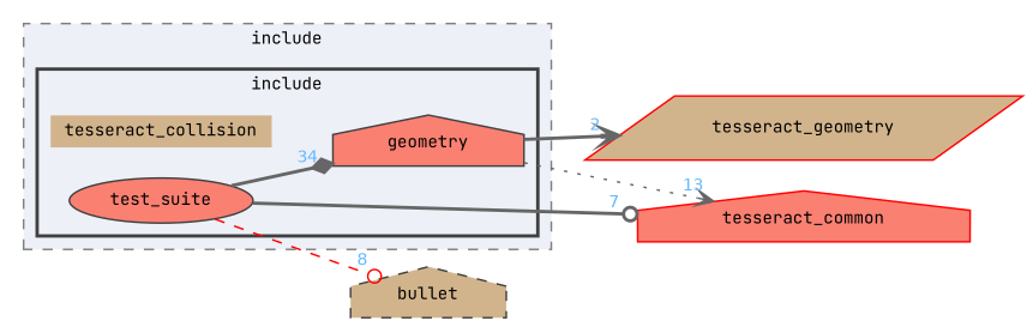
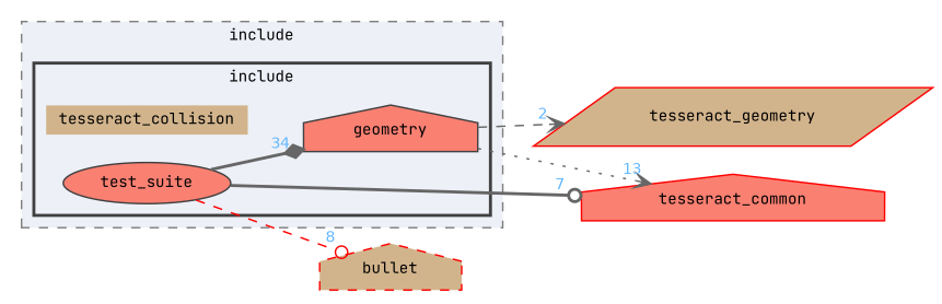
  digraph {
    compound=true
    fontname="JetBrains Mono"
    rankdir=LR
    node [fillcolor=tan fontname="JetBrains Mono" fontsize=10 shape=house style=filled color=red]
    edge [arrowhead=vee color=gray40 fontcolor=steelblue1 fontname="JetBrains Mono" fontsize=10 labeldistance=1.5 labelfontname=Helvetica labelfontsize=10 style=dashed]
    n1 [height=0.2 label=tesseract_collision shape=plaintext width=0.4 color=""]
    n2 [color=grey25 fillcolor=salmon height=0.2 label=geometry width=0.4]
    n3 [color=grey25 fillcolor=salmon height=0.2 label=test_suite shape=ellipse width=0.4]
    n4 [height=0.2 label=tesseract_geometry shape=parallelogram width=0.4]
    n5 [fillcolor=salmon height=0.2 label=tesseract_common width=0.4]
-   n6 [color=grey25 height=0.2 label=bullet style="filled,dashed" width=0.4]
+   n6 [height=0.2 label=bullet style="filled,dashed" width=0.4]
    subgraph cluster_1 {
      bgcolor="#edf0f7"
      fontsize=10
      label=include
      pencolor=grey50
      style="filled,dashed"
      subgraph cluster_2 {
        bgcolor="#edf0f7"
        fontsize=10
        label=include
        pencolor=grey25
        style="filled,bold"
        n1
        n2
        n3
      }
    }
-   n2 -> n4 [headlabel=2 style=bold]
+   n2 -> n4 [headlabel=2]
    n2 -> n5 [headlabel=13 style=dotted]
    n3 -> n2 [arrowhead=diamond headlabel=34 style=bold]
    n3 -> n5 [arrowhead=odot headlabel=7 style=bold]
    n3 -> n6 [arrowhead=odot color=red headlabel=8]
  }
